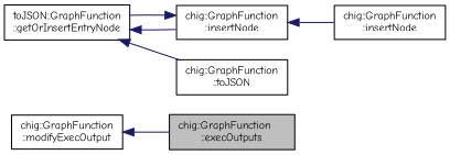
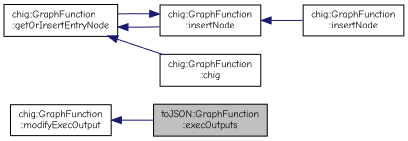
  digraph {
    fontname="Comic Neue"
    rankdir=LR
    node [color=black fillcolor=white fontname="Comic Neue" fontsize=10 shape=record style=filled]
    edge [color=midnightblue dir=back fontname="Comic Neue" fontsize=10 labelfontname=Helvetica labelfontsize=10 style=solid]
-   n1 [fillcolor=grey75 fontcolor=black height=0.2 label="chig::GraphFunction\l::execOutputs" width=0.4]
-   n2 [height=0.2 label="chig::GraphFunction\l::toJSON" width=0.4]
+   n1 [fillcolor=grey75 fontcolor=black height=0.2 label="toJSON::GraphFunction\l::execOutputs" width=0.4]
+   n2 [height=0.2 label="chig::GraphFunction\l::chig" width=0.4]
    n3 [height=0.2 label="chig::GraphFunction\l::insertNode" width=0.4]
    n4 [height=0.2 label="chig::GraphFunction\l::insertNode" width=0.4]
-   n5 [height=0.2 label="toJSON::GraphFunction\l::getOrInsertEntryNode" width=0.4]
+   n5 [height=0.2 label="chig::GraphFunction\l::getOrInsertEntryNode" width=0.4]
    n6 [height=0.2 label="chig::GraphFunction\l::modifyExecOutput" width=0.4]
    n3 -> n4
    n3 -> n5
    n5 -> n2
    n5 -> n3
    n6 -> n1
  }
